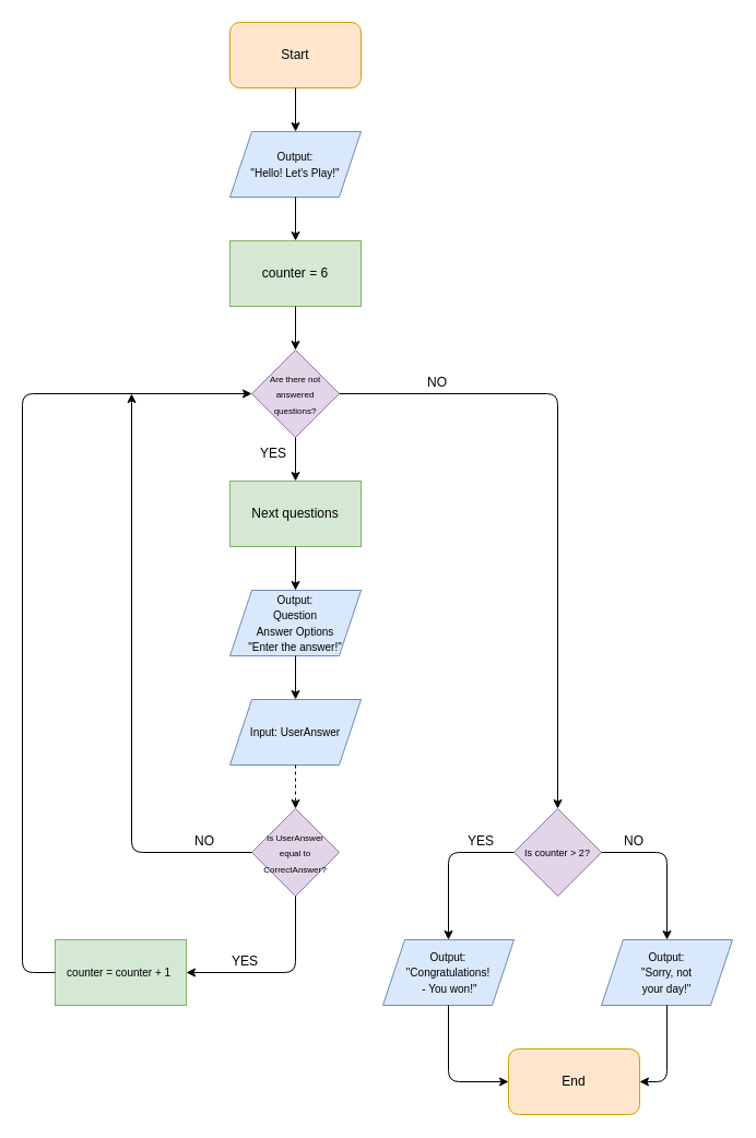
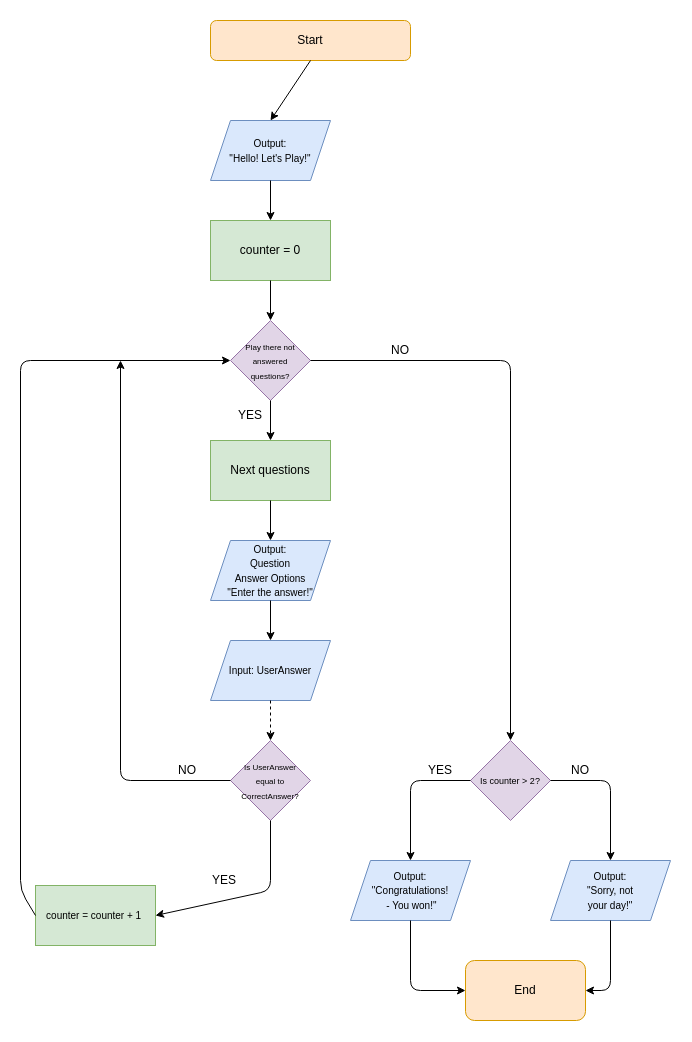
  <mxCell id="0" />
  <mxCell id="1" parent="0" />
- <mxCell id="2" value="Start" style="rounded=1;whiteSpace=wrap;html=1;fillColor=#ffe6cc;strokeColor=#d79b00;" parent="1" vertex="1"><mxGeometry x="210" y="20" width="120" height="60" as="geometry" /></mxCell>
+ <mxCell id="2" value="Start" style="rounded=1;whiteSpace=wrap;html=1;fillColor=#ffe6cc;strokeColor=#d79b00;" parent="1" vertex="1"><mxGeometry x="210" y="20" width="200" height="40" as="geometry" /></mxCell>
  <mxCell id="3" value="&lt;font style=&quot;font-size: 10px&quot;&gt;Output: &lt;br&gt;&quot;Hello! Let's Play!&quot;&lt;/font&gt;" style="shape=parallelogram;perimeter=parallelogramPerimeter;whiteSpace=wrap;html=1;fixedSize=1;fillColor=#dae8fc;strokeColor=#6c8ebf;" parent="1" vertex="1"><mxGeometry x="210" y="120" width="120" height="60" as="geometry" /></mxCell>
  <mxCell id="4" value="Next questions" style="rounded=0;whiteSpace=wrap;html=1;fillColor=#d5e8d4;strokeColor=#82b366;" parent="1" vertex="1"><mxGeometry x="210" y="440" width="120" height="60" as="geometry" /></mxCell>
  <mxCell id="5" value="&lt;font style=&quot;font-size: 10px&quot;&gt;Output: &lt;br&gt;Question&lt;br&gt;Answer Options&lt;br&gt;&quot;Enter the answer!&quot;&lt;br&gt;&lt;/font&gt;" style="shape=parallelogram;perimeter=parallelogramPerimeter;whiteSpace=wrap;html=1;fixedSize=1;fillColor=#dae8fc;strokeColor=#6c8ebf;" parent="1" vertex="1"><mxGeometry x="210" y="540" width="120" height="60" as="geometry" /></mxCell>
  <mxCell id="6" value="&lt;font style=&quot;font-size: 10px&quot;&gt;Input: UserAnswer&lt;/font&gt;" style="shape=parallelogram;perimeter=parallelogramPerimeter;whiteSpace=wrap;html=1;fixedSize=1;fillColor=#dae8fc;strokeColor=#6c8ebf;" parent="1" vertex="1"><mxGeometry x="210" y="640" width="120" height="60" as="geometry" /></mxCell>
  <mxCell id="7" value="&lt;font style=&quot;font-size: 8px&quot;&gt;Is UserAnswer &lt;br&gt;equal to CorrectAnswer?&lt;/font&gt;" style="rhombus;whiteSpace=wrap;html=1;fillColor=#e1d5e7;strokeColor=#9673a6;" parent="1" vertex="1"><mxGeometry x="230" y="740" width="80" height="80" as="geometry" /></mxCell>
- <mxCell id="8" value="&lt;font style=&quot;font-size: 10px&quot;&gt;counter = counter + 1&amp;nbsp;&lt;/font&gt;" style="rounded=0;whiteSpace=wrap;html=1;fillColor=#d5e8d4;strokeColor=#82b366;" parent="1" vertex="1"><mxGeometry x="50" y="860" width="120" height="60" as="geometry" /></mxCell>
- <mxCell id="9" value="&lt;font style=&quot;font-size: 8px&quot;&gt;Are there not answered &lt;br&gt;questions?&lt;/font&gt;" style="rhombus;whiteSpace=wrap;html=1;fillColor=#e1d5e7;strokeColor=#9673a6;" parent="1" vertex="1"><mxGeometry x="230" y="320" width="80" height="80" as="geometry" /></mxCell>
+ <mxCell id="8" value="&lt;font style=&quot;font-size: 10px&quot;&gt;counter = counter + 1&amp;nbsp;&lt;/font&gt;" style="rounded=0;whiteSpace=wrap;html=1;fillColor=#d5e8d4;strokeColor=#82b366;" parent="1" vertex="1"><mxGeometry x="35" y="885" width="120" height="60" as="geometry" /></mxCell>
+ <mxCell id="9" value="&lt;font style=&quot;font-size: 8px&quot;&gt;Play there not answered &lt;br&gt;questions?&lt;/font&gt;" style="rhombus;whiteSpace=wrap;html=1;fillColor=#e1d5e7;strokeColor=#9673a6;" parent="1" vertex="1"><mxGeometry x="230" y="320" width="80" height="80" as="geometry" /></mxCell>
  <mxCell id="10" value="End" style="rounded=1;whiteSpace=wrap;html=1;fillColor=#ffe6cc;strokeColor=#d79b00;" parent="1" vertex="1"><mxGeometry x="465" y="960" width="120" height="60" as="geometry" /></mxCell>
  <mxCell id="11" value="&lt;font style=&quot;font-size: 9px&quot;&gt;Is counter &amp;gt; 2?&lt;/font&gt;" style="rhombus;whiteSpace=wrap;html=1;fillColor=#e1d5e7;strokeColor=#9673a6;" parent="1" vertex="1"><mxGeometry x="470" y="740" width="80" height="80" as="geometry" /></mxCell>
  <mxCell id="12" value="&lt;font style=&quot;font-size: 10px&quot;&gt;Output:&lt;br&gt;&quot;Sorry, not &lt;br&gt;your day!&quot;&lt;/font&gt;" style="shape=parallelogram;perimeter=parallelogramPerimeter;whiteSpace=wrap;html=1;fixedSize=1;fillColor=#dae8fc;strokeColor=#6c8ebf;" parent="1" vertex="1"><mxGeometry x="550" y="860" width="120" height="60" as="geometry" /></mxCell>
  <mxCell id="13" value="&lt;font style=&quot;font-size: 10px&quot;&gt;Output: &lt;br&gt;&quot;Congratulations!&lt;br&gt;&amp;nbsp;- You won!&quot;&lt;/font&gt;" style="shape=parallelogram;perimeter=parallelogramPerimeter;whiteSpace=wrap;html=1;fixedSize=1;fillColor=#dae8fc;strokeColor=#6c8ebf;" parent="1" vertex="1"><mxGeometry x="350" y="860" width="120" height="60" as="geometry" /></mxCell>
  <mxCell id="14" value="" style="endArrow=classic;html=1;exitX=1;exitY=0.5;exitDx=0;exitDy=0;entryX=0.5;entryY=0;entryDx=0;entryDy=0;" parent="1" source="9" target="11" edge="1"><mxGeometry width="50" height="50" relative="1" as="geometry"><mxPoint x="310" y="440" as="sourcePoint" /><mxPoint x="360" y="390" as="targetPoint" /><Array as="points"><mxPoint x="510" y="360" /></Array></mxGeometry></mxCell>
  <mxCell id="15" value="" style="endArrow=classic;html=1;entryX=0.5;entryY=0;entryDx=0;entryDy=0;exitX=0;exitY=0.5;exitDx=0;exitDy=0;" parent="1" source="11" target="13" edge="1"><mxGeometry width="50" height="50" relative="1" as="geometry"><mxPoint x="310" y="840" as="sourcePoint" /><mxPoint x="360" y="790" as="targetPoint" /><Array as="points"><mxPoint x="410" y="780" /></Array></mxGeometry></mxCell>
  <mxCell id="16" value="" style="endArrow=classic;html=1;entryX=0.5;entryY=0;entryDx=0;entryDy=0;exitX=1;exitY=0.5;exitDx=0;exitDy=0;" parent="1" source="11" target="12" edge="1"><mxGeometry width="50" height="50" relative="1" as="geometry"><mxPoint x="310" y="840" as="sourcePoint" /><mxPoint x="360" y="790" as="targetPoint" /><Array as="points"><mxPoint x="610" y="780" /></Array></mxGeometry></mxCell>
  <mxCell id="17" value="" style="endArrow=classic;html=1;entryX=0;entryY=0.5;entryDx=0;entryDy=0;exitX=0.5;exitY=1;exitDx=0;exitDy=0;" parent="1" source="13" target="10" edge="1"><mxGeometry width="50" height="50" relative="1" as="geometry"><mxPoint x="310" y="840" as="sourcePoint" /><mxPoint x="360" y="790" as="targetPoint" /><Array as="points"><mxPoint x="410" y="990" /></Array></mxGeometry></mxCell>
  <mxCell id="18" value="" style="endArrow=classic;html=1;entryX=1;entryY=0.5;entryDx=0;entryDy=0;exitX=0.5;exitY=1;exitDx=0;exitDy=0;" parent="1" source="12" target="10" edge="1"><mxGeometry width="50" height="50" relative="1" as="geometry"><mxPoint x="310" y="840" as="sourcePoint" /><mxPoint x="360" y="790" as="targetPoint" /><Array as="points"><mxPoint x="610" y="990" /></Array></mxGeometry></mxCell>
  <mxCell id="19" value="" style="endArrow=classic;html=1;entryX=1;entryY=0.5;entryDx=0;entryDy=0;exitX=0.5;exitY=1;exitDx=0;exitDy=0;" parent="1" source="7" target="8" edge="1"><mxGeometry width="50" height="50" relative="1" as="geometry"><mxPoint x="310" y="740" as="sourcePoint" /><mxPoint x="360" y="690" as="targetPoint" /><Array as="points"><mxPoint x="270" y="890" /></Array></mxGeometry></mxCell>
  <mxCell id="20" value="" style="endArrow=classic;html=1;exitX=0;exitY=0.5;exitDx=0;exitDy=0;entryX=0;entryY=0.5;entryDx=0;entryDy=0;" parent="1" source="8" target="9" edge="1"><mxGeometry width="50" height="50" relative="1" as="geometry"><mxPoint x="310" y="740" as="sourcePoint" /><mxPoint x="60" y="510" as="targetPoint" /><Array as="points"><mxPoint x="20" y="890" /><mxPoint x="20" y="360" /></Array></mxGeometry></mxCell>
  <mxCell id="21" value="" style="endArrow=classic;html=1;exitX=0;exitY=0.5;exitDx=0;exitDy=0;" parent="1" source="7" edge="1"><mxGeometry width="50" height="50" relative="1" as="geometry"><mxPoint x="310" y="640" as="sourcePoint" /><mxPoint x="120" y="360" as="targetPoint" /><Array as="points"><mxPoint x="120" y="780" /></Array></mxGeometry></mxCell>
  <mxCell id="22" value="" style="endArrow=classic;html=1;entryX=0.5;entryY=0;entryDx=0;entryDy=0;" parent="1" source="9" target="4" edge="1"><mxGeometry width="50" height="50" relative="1" as="geometry"><mxPoint x="310" y="540" as="sourcePoint" /><mxPoint x="360" y="490" as="targetPoint" /></mxGeometry></mxCell>
  <mxCell id="23" value="" style="endArrow=classic;html=1;entryX=0.5;entryY=0;entryDx=0;entryDy=0;exitX=0.5;exitY=1;exitDx=0;exitDy=0;" parent="1" source="4" target="5" edge="1"><mxGeometry width="50" height="50" relative="1" as="geometry"><mxPoint x="280" y="410" as="sourcePoint" /><mxPoint x="280" y="450" as="targetPoint" /></mxGeometry></mxCell>
  <mxCell id="24" value="" style="endArrow=classic;html=1;entryX=0.5;entryY=0;entryDx=0;entryDy=0;exitX=0.5;exitY=1;exitDx=0;exitDy=0;" parent="1" source="5" target="6" edge="1"><mxGeometry width="50" height="50" relative="1" as="geometry"><mxPoint x="310" y="640" as="sourcePoint" /><mxPoint x="360" y="590" as="targetPoint" /></mxGeometry></mxCell>
  <mxCell id="25" value="" style="endArrow=classic;html=1;entryX=0.5;entryY=0;entryDx=0;entryDy=0;exitX=0.5;exitY=1;exitDx=0;exitDy=0;dashed=1;" parent="1" source="6" target="7" edge="1"><mxGeometry width="50" height="50" relative="1" as="geometry"><mxPoint x="310" y="740" as="sourcePoint" /><mxPoint x="360" y="690" as="targetPoint" /></mxGeometry></mxCell>
  <mxCell id="26" value="" style="endArrow=classic;html=1;exitX=0.5;exitY=1;exitDx=0;exitDy=0;" parent="1" source="3" edge="1"><mxGeometry width="50" height="50" relative="1" as="geometry"><mxPoint x="310" y="340" as="sourcePoint" /><mxPoint x="270" y="220" as="targetPoint" /></mxGeometry></mxCell>
  <mxCell id="27" value="" style="endArrow=classic;html=1;entryX=0.5;entryY=0;entryDx=0;entryDy=0;exitX=0.5;exitY=1;exitDx=0;exitDy=0;" parent="1" source="2" target="3" edge="1"><mxGeometry width="50" height="50" relative="1" as="geometry"><mxPoint x="310" y="240" as="sourcePoint" /><mxPoint x="360" y="190" as="targetPoint" /></mxGeometry></mxCell>
  <mxCell id="28" value="YES" style="text;html=1;strokeColor=none;fillColor=none;align=center;verticalAlign=middle;whiteSpace=wrap;rounded=0;" parent="1" vertex="1"><mxGeometry x="230" y="405" width="40" height="20" as="geometry" /></mxCell>
  <mxCell id="29" value="YES" style="text;html=1;strokeColor=none;fillColor=none;align=center;verticalAlign=middle;whiteSpace=wrap;rounded=0;" parent="1" vertex="1"><mxGeometry x="204" y="870" width="40" height="20" as="geometry" /></mxCell>
  <mxCell id="30" value="NO" style="text;html=1;strokeColor=none;fillColor=none;align=center;verticalAlign=middle;whiteSpace=wrap;rounded=0;" parent="1" vertex="1"><mxGeometry x="167" y="760" width="40" height="20" as="geometry" /></mxCell>
  <mxCell id="31" value="NO" style="text;html=1;strokeColor=none;fillColor=none;align=center;verticalAlign=middle;whiteSpace=wrap;rounded=0;" parent="1" vertex="1"><mxGeometry x="380" y="340" width="40" height="20" as="geometry" /></mxCell>
  <mxCell id="32" value="NO" style="text;html=1;strokeColor=none;fillColor=none;align=center;verticalAlign=middle;whiteSpace=wrap;rounded=0;" vertex="1" parent="1"><mxGeometry x="560" y="760" width="40" height="20" as="geometry" /></mxCell>
  <mxCell id="33" value="YES" style="text;html=1;strokeColor=none;fillColor=none;align=center;verticalAlign=middle;whiteSpace=wrap;rounded=0;" vertex="1" parent="1"><mxGeometry x="420" y="760" width="40" height="20" as="geometry" /></mxCell>
- <mxCell id="34" value="counter = 6" style="rounded=0;whiteSpace=wrap;html=1;fillColor=#d5e8d4;strokeColor=#82b366;" vertex="1" parent="1"><mxGeometry x="210" y="220" width="120" height="60" as="geometry" /></mxCell>
+ <mxCell id="34" value="counter = 0" style="rounded=0;whiteSpace=wrap;html=1;fillColor=#d5e8d4;strokeColor=#82b366;" vertex="1" parent="1"><mxGeometry x="210" y="220" width="120" height="60" as="geometry" /></mxCell>
  <mxCell id="35" value="" style="endArrow=classic;html=1;exitX=0.5;exitY=1;exitDx=0;exitDy=0;" edge="1" parent="1" source="34"><mxGeometry width="50" height="50" relative="1" as="geometry"><mxPoint x="300" y="240" as="sourcePoint" /><mxPoint x="270" y="320" as="targetPoint" /></mxGeometry></mxCell>
